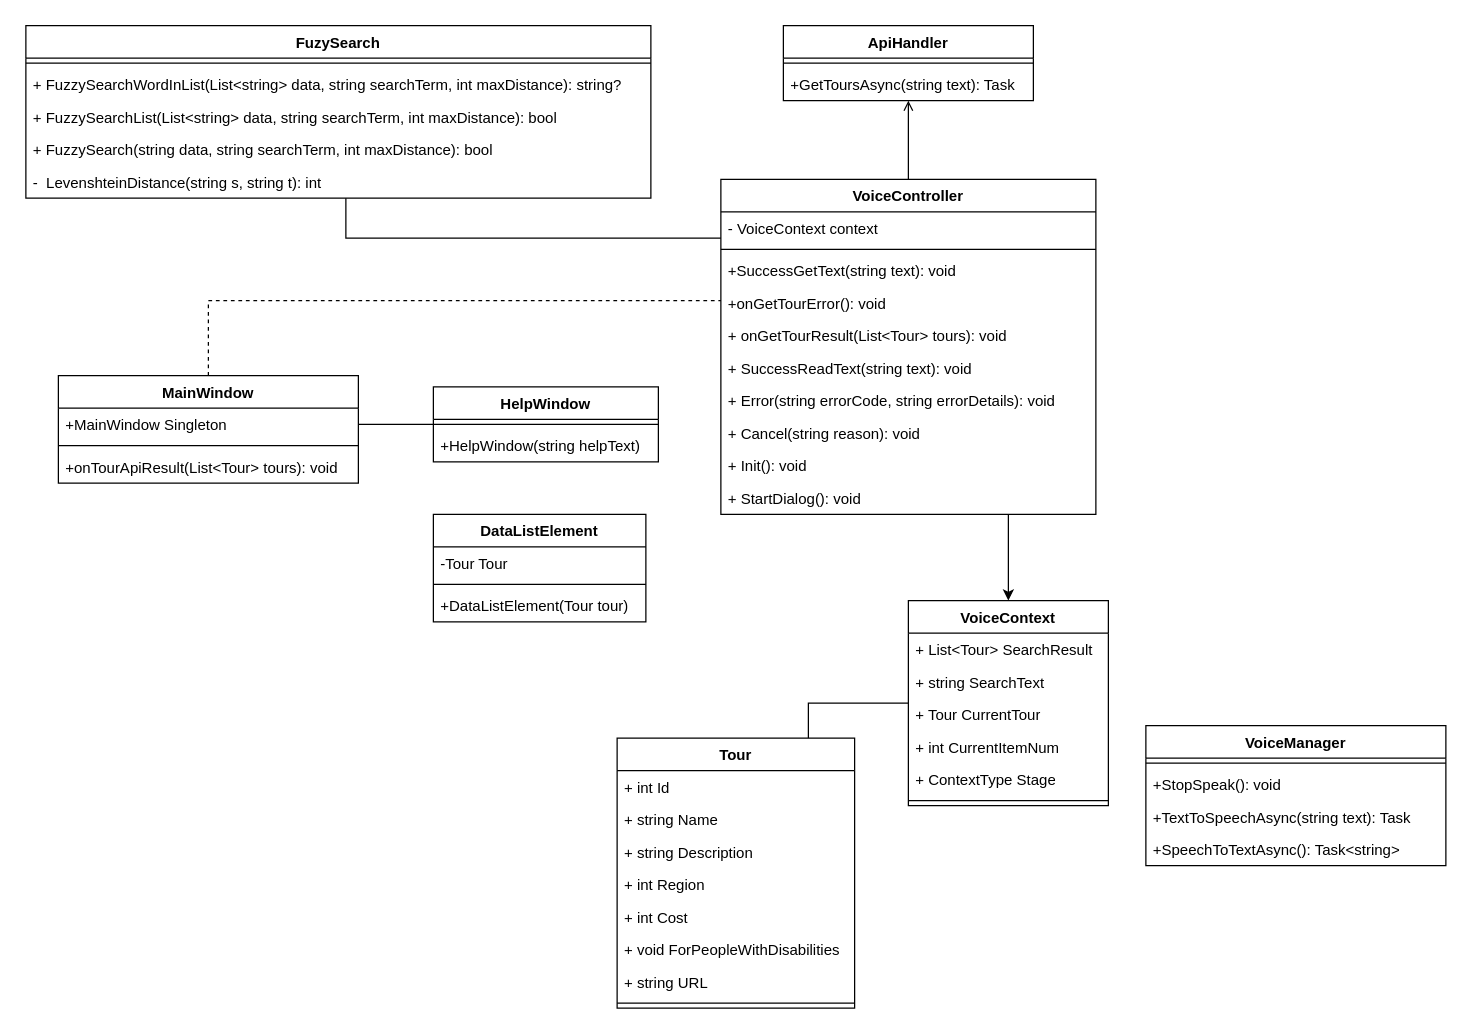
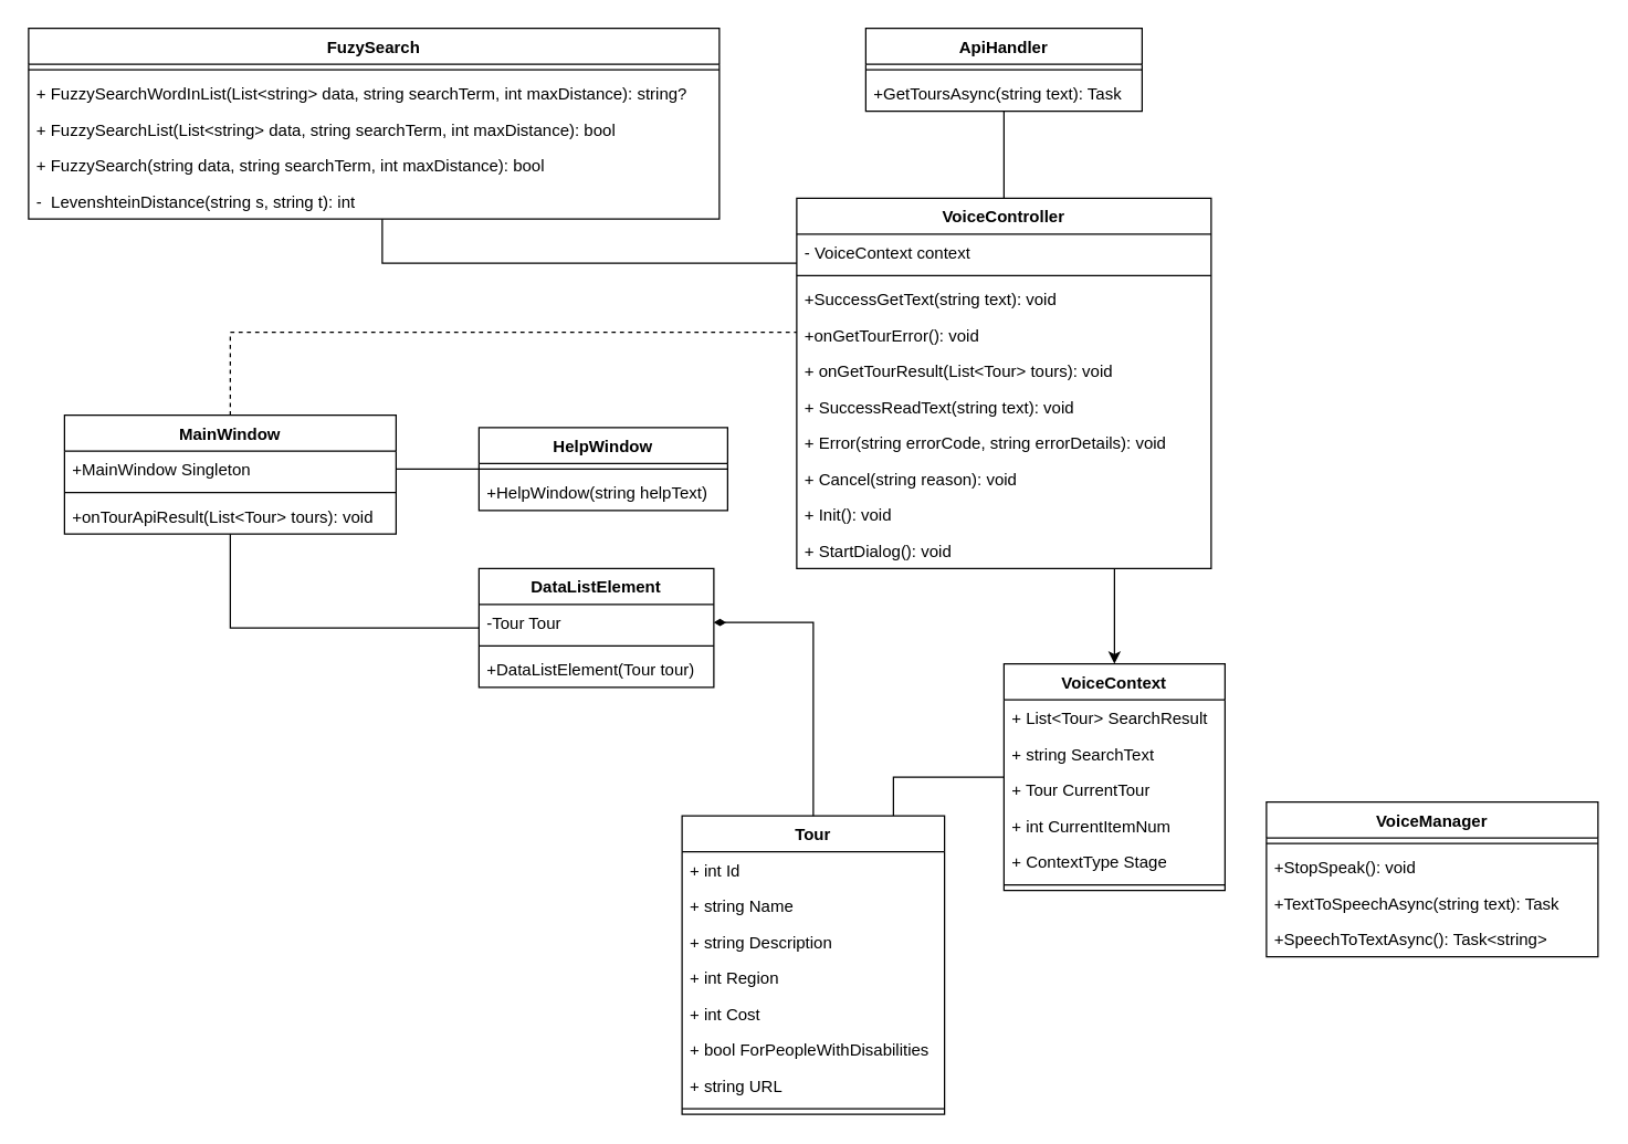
  <mxCell id="0" />
  <mxCell id="1" parent="0" />
  <mxCell id="2" style="edgeStyle=orthogonalEdgeStyle;rounded=0;orthogonalLoop=1;jettySize=auto;html=1;endArrow=none;startFill=0;dashed=1;" edge="1" parent="1" source="3" target="17"><mxGeometry relative="1" as="geometry"><Array as="points"><mxPoint x="166" y="240" /></Array></mxGeometry></mxCell>
  <mxCell id="3" value="MainWindow" style="swimlane;fontStyle=1;align=center;verticalAlign=top;childLayout=stackLayout;horizontal=1;startSize=26;horizontalStack=0;resizeParent=1;resizeParentMax=0;resizeLast=0;collapsible=1;marginBottom=0;whiteSpace=wrap;html=1;" vertex="1" parent="1"><mxGeometry x="46" y="300" width="240" height="86" as="geometry" /></mxCell>
  <mxCell id="4" value="+MainWindow Singleton" style="text;strokeColor=none;fillColor=none;align=left;verticalAlign=top;spacingLeft=4;spacingRight=4;overflow=hidden;rotatable=0;points=[[0,0.5],[1,0.5]];portConstraint=eastwest;whiteSpace=wrap;html=1;" vertex="1" parent="3"><mxGeometry y="26" width="240" height="26" as="geometry" /></mxCell>
  <mxCell id="5" value="" style="line;strokeWidth=1;fillColor=none;align=left;verticalAlign=middle;spacingTop=-1;spacingLeft=3;spacingRight=3;rotatable=0;labelPosition=right;points=[];portConstraint=eastwest;strokeColor=inherit;" vertex="1" parent="3"><mxGeometry y="52" width="240" height="8" as="geometry" /></mxCell>
  <mxCell id="6" value="+onTourApiResult(List&amp;lt;Tour&amp;gt; tours): void&amp;nbsp;" style="text;strokeColor=none;fillColor=none;align=left;verticalAlign=top;spacingLeft=4;spacingRight=4;overflow=hidden;rotatable=0;points=[[0,0.5],[1,0.5]];portConstraint=eastwest;whiteSpace=wrap;html=1;" vertex="1" parent="3"><mxGeometry y="60" width="240" height="26" as="geometry" /></mxCell>
  <mxCell id="7" value="HelpWindow" style="swimlane;fontStyle=1;align=center;verticalAlign=top;childLayout=stackLayout;horizontal=1;startSize=26;horizontalStack=0;resizeParent=1;resizeParentMax=0;resizeLast=0;collapsible=1;marginBottom=0;whiteSpace=wrap;html=1;" vertex="1" parent="1"><mxGeometry x="346" y="309" width="180" height="60" as="geometry" /></mxCell>
  <mxCell id="8" value="" style="line;strokeWidth=1;fillColor=none;align=left;verticalAlign=middle;spacingTop=-1;spacingLeft=3;spacingRight=3;rotatable=0;labelPosition=right;points=[];portConstraint=eastwest;strokeColor=inherit;" vertex="1" parent="7"><mxGeometry y="26" width="180" height="8" as="geometry" /></mxCell>
  <mxCell id="9" value="+HelpWindow(string helpText)" style="text;strokeColor=none;fillColor=none;align=left;verticalAlign=top;spacingLeft=4;spacingRight=4;overflow=hidden;rotatable=0;points=[[0,0.5],[1,0.5]];portConstraint=eastwest;whiteSpace=wrap;html=1;" vertex="1" parent="7"><mxGeometry y="34" width="180" height="26" as="geometry" /></mxCell>
  <mxCell id="10" value="VoiceManager" style="swimlane;fontStyle=1;align=center;verticalAlign=top;childLayout=stackLayout;horizontal=1;startSize=26;horizontalStack=0;resizeParent=1;resizeParentMax=0;resizeLast=0;collapsible=1;marginBottom=0;whiteSpace=wrap;html=1;" vertex="1" parent="1"><mxGeometry x="916" y="580" width="240" height="112" as="geometry" /></mxCell>
  <mxCell id="11" value="" style="line;strokeWidth=1;fillColor=none;align=left;verticalAlign=middle;spacingTop=-1;spacingLeft=3;spacingRight=3;rotatable=0;labelPosition=right;points=[];portConstraint=eastwest;strokeColor=inherit;" vertex="1" parent="10"><mxGeometry y="26" width="240" height="8" as="geometry" /></mxCell>
  <mxCell id="12" value="+StopSpeak(): void" style="text;strokeColor=none;fillColor=none;align=left;verticalAlign=top;spacingLeft=4;spacingRight=4;overflow=hidden;rotatable=0;points=[[0,0.5],[1,0.5]];portConstraint=eastwest;whiteSpace=wrap;html=1;" vertex="1" parent="10"><mxGeometry y="34" width="240" height="26" as="geometry" /></mxCell>
  <mxCell id="13" value="+TextToSpeechAsync(string text): Task&amp;nbsp;" style="text;strokeColor=none;fillColor=none;align=left;verticalAlign=top;spacingLeft=4;spacingRight=4;overflow=hidden;rotatable=0;points=[[0,0.5],[1,0.5]];portConstraint=eastwest;whiteSpace=wrap;html=1;" vertex="1" parent="10"><mxGeometry y="60" width="240" height="26" as="geometry" /></mxCell>
  <mxCell id="14" value="+SpeechToTextAsync(): Task&amp;lt;string&amp;gt;" style="text;strokeColor=none;fillColor=none;align=left;verticalAlign=top;spacingLeft=4;spacingRight=4;overflow=hidden;rotatable=0;points=[[0,0.5],[1,0.5]];portConstraint=eastwest;whiteSpace=wrap;html=1;" vertex="1" parent="10"><mxGeometry y="86" width="240" height="26" as="geometry" /></mxCell>
- <mxCell id="15" style="edgeStyle=orthogonalEdgeStyle;rounded=0;orthogonalLoop=1;jettySize=auto;html=1;endArrow=open;startFill=0;" edge="1" parent="1" source="17" target="36"><mxGeometry relative="1" as="geometry" /></mxCell>
+ <mxCell id="15" style="edgeStyle=orthogonalEdgeStyle;rounded=0;orthogonalLoop=1;jettySize=auto;html=1;endArrow=none;startFill=0;" edge="1" parent="1" source="17" target="36"><mxGeometry relative="1" as="geometry" /></mxCell>
  <mxCell id="16" style="edgeStyle=orthogonalEdgeStyle;rounded=0;orthogonalLoop=1;jettySize=auto;html=1;endArrow=none;startFill=0;" edge="1" parent="1" source="17" target="52"><mxGeometry relative="1" as="geometry"><Array as="points"><mxPoint x="276" y="190" /></Array></mxGeometry></mxCell>
  <mxCell id="17" value="VoiceController" style="swimlane;fontStyle=1;align=center;verticalAlign=top;childLayout=stackLayout;horizontal=1;startSize=26;horizontalStack=0;resizeParent=1;resizeParentMax=0;resizeLast=0;collapsible=1;marginBottom=0;whiteSpace=wrap;html=1;" vertex="1" parent="1"><mxGeometry x="576" y="143" width="300" height="268" as="geometry" /></mxCell>
  <mxCell id="18" value="- VoiceContext context" style="text;strokeColor=none;fillColor=none;align=left;verticalAlign=top;spacingLeft=4;spacingRight=4;overflow=hidden;rotatable=0;points=[[0,0.5],[1,0.5]];portConstraint=eastwest;whiteSpace=wrap;html=1;" vertex="1" parent="17"><mxGeometry y="26" width="300" height="26" as="geometry" /></mxCell>
  <mxCell id="19" value="" style="line;strokeWidth=1;fillColor=none;align=left;verticalAlign=middle;spacingTop=-1;spacingLeft=3;spacingRight=3;rotatable=0;labelPosition=right;points=[];portConstraint=eastwest;strokeColor=inherit;" vertex="1" parent="17"><mxGeometry y="52" width="300" height="8" as="geometry" /></mxCell>
  <mxCell id="20" value="+SuccessGetText(string text): void" style="text;strokeColor=none;fillColor=none;align=left;verticalAlign=top;spacingLeft=4;spacingRight=4;overflow=hidden;rotatable=0;points=[[0,0.5],[1,0.5]];portConstraint=eastwest;whiteSpace=wrap;html=1;" vertex="1" parent="17"><mxGeometry y="60" width="300" height="26" as="geometry" /></mxCell>
  <mxCell id="21" value="+onGetTourError(): void" style="text;strokeColor=none;fillColor=none;align=left;verticalAlign=top;spacingLeft=4;spacingRight=4;overflow=hidden;rotatable=0;points=[[0,0.5],[1,0.5]];portConstraint=eastwest;whiteSpace=wrap;html=1;" vertex="1" parent="17"><mxGeometry y="86" width="300" height="26" as="geometry" /></mxCell>
  <mxCell id="22" value="+&amp;nbsp;onGetTourResult(List&amp;lt;Tour&amp;gt; tours): void" style="text;strokeColor=none;fillColor=none;align=left;verticalAlign=top;spacingLeft=4;spacingRight=4;overflow=hidden;rotatable=0;points=[[0,0.5],[1,0.5]];portConstraint=eastwest;whiteSpace=wrap;html=1;" vertex="1" parent="17"><mxGeometry y="112" width="300" height="26" as="geometry" /></mxCell>
  <mxCell id="23" value="+&amp;nbsp;SuccessReadText(string text): void" style="text;strokeColor=none;fillColor=none;align=left;verticalAlign=top;spacingLeft=4;spacingRight=4;overflow=hidden;rotatable=0;points=[[0,0.5],[1,0.5]];portConstraint=eastwest;whiteSpace=wrap;html=1;" vertex="1" parent="17"><mxGeometry y="138" width="300" height="26" as="geometry" /></mxCell>
  <mxCell id="24" value="+&amp;nbsp;Error(string errorCode, string errorDetails): void" style="text;strokeColor=none;fillColor=none;align=left;verticalAlign=top;spacingLeft=4;spacingRight=4;overflow=hidden;rotatable=0;points=[[0,0.5],[1,0.5]];portConstraint=eastwest;whiteSpace=wrap;html=1;" vertex="1" parent="17"><mxGeometry y="164" width="300" height="26" as="geometry" /></mxCell>
  <mxCell id="25" value="+&amp;nbsp;Cancel(string reason): void" style="text;strokeColor=none;fillColor=none;align=left;verticalAlign=top;spacingLeft=4;spacingRight=4;overflow=hidden;rotatable=0;points=[[0,0.5],[1,0.5]];portConstraint=eastwest;whiteSpace=wrap;html=1;" vertex="1" parent="17"><mxGeometry y="190" width="300" height="26" as="geometry" /></mxCell>
  <mxCell id="26" value="+&amp;nbsp;Init(): void" style="text;strokeColor=none;fillColor=none;align=left;verticalAlign=top;spacingLeft=4;spacingRight=4;overflow=hidden;rotatable=0;points=[[0,0.5],[1,0.5]];portConstraint=eastwest;whiteSpace=wrap;html=1;" vertex="1" parent="17"><mxGeometry y="216" width="300" height="26" as="geometry" /></mxCell>
  <mxCell id="27" value="+&amp;nbsp;StartDialog(): void" style="text;strokeColor=none;fillColor=none;align=left;verticalAlign=top;spacingLeft=4;spacingRight=4;overflow=hidden;rotatable=0;points=[[0,0.5],[1,0.5]];portConstraint=eastwest;whiteSpace=wrap;html=1;" vertex="1" parent="17"><mxGeometry y="242" width="300" height="26" as="geometry" /></mxCell>
  <mxCell id="28" style="edgeStyle=orthogonalEdgeStyle;rounded=0;orthogonalLoop=1;jettySize=auto;html=1;endArrow=none;startFill=0;" edge="1" parent="1" source="29" target="43"><mxGeometry relative="1" as="geometry"><Array as="points"><mxPoint x="646" y="562" /></Array></mxGeometry></mxCell>
  <mxCell id="29" value="VoiceContext" style="swimlane;fontStyle=1;align=center;verticalAlign=top;childLayout=stackLayout;horizontal=1;startSize=26;horizontalStack=0;resizeParent=1;resizeParentMax=0;resizeLast=0;collapsible=1;marginBottom=0;whiteSpace=wrap;html=1;" vertex="1" parent="1"><mxGeometry x="726" y="480" width="160" height="164" as="geometry" /></mxCell>
  <mxCell id="30" value="+&amp;nbsp;List&amp;lt;Tour&amp;gt; SearchResult&amp;nbsp;" style="text;strokeColor=none;fillColor=none;align=left;verticalAlign=top;spacingLeft=4;spacingRight=4;overflow=hidden;rotatable=0;points=[[0,0.5],[1,0.5]];portConstraint=eastwest;whiteSpace=wrap;html=1;" vertex="1" parent="29"><mxGeometry y="26" width="160" height="26" as="geometry" /></mxCell>
  <mxCell id="31" value="+&amp;nbsp;string SearchText&amp;nbsp;" style="text;strokeColor=none;fillColor=none;align=left;verticalAlign=top;spacingLeft=4;spacingRight=4;overflow=hidden;rotatable=0;points=[[0,0.5],[1,0.5]];portConstraint=eastwest;whiteSpace=wrap;html=1;" vertex="1" parent="29"><mxGeometry y="52" width="160" height="26" as="geometry" /></mxCell>
  <mxCell id="32" value="+ Tour CurrentTour" style="text;strokeColor=none;fillColor=none;align=left;verticalAlign=top;spacingLeft=4;spacingRight=4;overflow=hidden;rotatable=0;points=[[0,0.5],[1,0.5]];portConstraint=eastwest;whiteSpace=wrap;html=1;" vertex="1" parent="29"><mxGeometry y="78" width="160" height="26" as="geometry" /></mxCell>
  <mxCell id="33" value="+&amp;nbsp;int CurrentItemNum" style="text;strokeColor=none;fillColor=none;align=left;verticalAlign=top;spacingLeft=4;spacingRight=4;overflow=hidden;rotatable=0;points=[[0,0.5],[1,0.5]];portConstraint=eastwest;whiteSpace=wrap;html=1;" vertex="1" parent="29"><mxGeometry y="104" width="160" height="26" as="geometry" /></mxCell>
  <mxCell id="34" value="+&amp;nbsp;ContextType Stage" style="text;strokeColor=none;fillColor=none;align=left;verticalAlign=top;spacingLeft=4;spacingRight=4;overflow=hidden;rotatable=0;points=[[0,0.5],[1,0.5]];portConstraint=eastwest;whiteSpace=wrap;html=1;" vertex="1" parent="29"><mxGeometry y="130" width="160" height="26" as="geometry" /></mxCell>
  <mxCell id="35" value="" style="line;strokeWidth=1;fillColor=none;align=left;verticalAlign=middle;spacingTop=-1;spacingLeft=3;spacingRight=3;rotatable=0;labelPosition=right;points=[];portConstraint=eastwest;strokeColor=inherit;" vertex="1" parent="29"><mxGeometry y="156" width="160" height="8" as="geometry" /></mxCell>
  <mxCell id="36" value="ApiHandler" style="swimlane;fontStyle=1;align=center;verticalAlign=top;childLayout=stackLayout;horizontal=1;startSize=26;horizontalStack=0;resizeParent=1;resizeParentMax=0;resizeLast=0;collapsible=1;marginBottom=0;whiteSpace=wrap;html=1;" vertex="1" parent="1"><mxGeometry x="626" y="20" width="200" height="60" as="geometry" /></mxCell>
  <mxCell id="37" value="" style="line;strokeWidth=1;fillColor=none;align=left;verticalAlign=middle;spacingTop=-1;spacingLeft=3;spacingRight=3;rotatable=0;labelPosition=right;points=[];portConstraint=eastwest;strokeColor=inherit;" vertex="1" parent="36"><mxGeometry y="26" width="200" height="8" as="geometry" /></mxCell>
  <mxCell id="38" value="+GetToursAsync(string text): Task&amp;nbsp;" style="text;strokeColor=none;fillColor=none;align=left;verticalAlign=top;spacingLeft=4;spacingRight=4;overflow=hidden;rotatable=0;points=[[0,0.5],[1,0.5]];portConstraint=eastwest;whiteSpace=wrap;html=1;" vertex="1" parent="36"><mxGeometry y="34" width="200" height="26" as="geometry" /></mxCell>
  <mxCell id="39" value="DataListElement" style="swimlane;fontStyle=1;align=center;verticalAlign=top;childLayout=stackLayout;horizontal=1;startSize=26;horizontalStack=0;resizeParent=1;resizeParentMax=0;resizeLast=0;collapsible=1;marginBottom=0;whiteSpace=wrap;html=1;" vertex="1" parent="1"><mxGeometry x="346" y="411" width="170" height="86" as="geometry" /></mxCell>
  <mxCell id="40" value="-Tour Tour&amp;nbsp;" style="text;strokeColor=none;fillColor=none;align=left;verticalAlign=top;spacingLeft=4;spacingRight=4;overflow=hidden;rotatable=0;points=[[0,0.5],[1,0.5]];portConstraint=eastwest;whiteSpace=wrap;html=1;" vertex="1" parent="39"><mxGeometry y="26" width="170" height="26" as="geometry" /></mxCell>
  <mxCell id="41" value="" style="line;strokeWidth=1;fillColor=none;align=left;verticalAlign=middle;spacingTop=-1;spacingLeft=3;spacingRight=3;rotatable=0;labelPosition=right;points=[];portConstraint=eastwest;strokeColor=inherit;" vertex="1" parent="39"><mxGeometry y="52" width="170" height="8" as="geometry" /></mxCell>
  <mxCell id="42" value="+DataListElement(Tour tour)" style="text;strokeColor=none;fillColor=none;align=left;verticalAlign=top;spacingLeft=4;spacingRight=4;overflow=hidden;rotatable=0;points=[[0,0.5],[1,0.5]];portConstraint=eastwest;whiteSpace=wrap;html=1;" vertex="1" parent="39"><mxGeometry y="60" width="170" height="26" as="geometry" /></mxCell>
  <mxCell id="43" value="Tour" style="swimlane;fontStyle=1;align=center;verticalAlign=top;childLayout=stackLayout;horizontal=1;startSize=26;horizontalStack=0;resizeParent=1;resizeParentMax=0;resizeLast=0;collapsible=1;marginBottom=0;whiteSpace=wrap;html=1;" vertex="1" parent="1"><mxGeometry x="493" y="590" width="190" height="216" as="geometry" /></mxCell>
  <mxCell id="44" value="+&amp;nbsp;int Id" style="text;strokeColor=none;fillColor=none;align=left;verticalAlign=top;spacingLeft=4;spacingRight=4;overflow=hidden;rotatable=0;points=[[0,0.5],[1,0.5]];portConstraint=eastwest;whiteSpace=wrap;html=1;" vertex="1" parent="43"><mxGeometry y="26" width="190" height="26" as="geometry" /></mxCell>
  <mxCell id="45" value="+ string Name" style="text;strokeColor=none;fillColor=none;align=left;verticalAlign=top;spacingLeft=4;spacingRight=4;overflow=hidden;rotatable=0;points=[[0,0.5],[1,0.5]];portConstraint=eastwest;whiteSpace=wrap;html=1;" vertex="1" parent="43"><mxGeometry y="52" width="190" height="26" as="geometry" /></mxCell>
  <mxCell id="46" value="+&amp;nbsp;string Description" style="text;strokeColor=none;fillColor=none;align=left;verticalAlign=top;spacingLeft=4;spacingRight=4;overflow=hidden;rotatable=0;points=[[0,0.5],[1,0.5]];portConstraint=eastwest;whiteSpace=wrap;html=1;" vertex="1" parent="43"><mxGeometry y="78" width="190" height="26" as="geometry" /></mxCell>
  <mxCell id="47" value="+&amp;nbsp;int Region" style="text;strokeColor=none;fillColor=none;align=left;verticalAlign=top;spacingLeft=4;spacingRight=4;overflow=hidden;rotatable=0;points=[[0,0.5],[1,0.5]];portConstraint=eastwest;whiteSpace=wrap;html=1;" vertex="1" parent="43"><mxGeometry y="104" width="190" height="26" as="geometry" /></mxCell>
  <mxCell id="48" value="+&amp;nbsp;int Cost" style="text;strokeColor=none;fillColor=none;align=left;verticalAlign=top;spacingLeft=4;spacingRight=4;overflow=hidden;rotatable=0;points=[[0,0.5],[1,0.5]];portConstraint=eastwest;whiteSpace=wrap;html=1;" vertex="1" parent="43"><mxGeometry y="130" width="190" height="26" as="geometry" /></mxCell>
- <mxCell id="49" value="+&amp;nbsp;void ForPeopleWithDisabilities" style="text;strokeColor=none;fillColor=none;align=left;verticalAlign=top;spacingLeft=4;spacingRight=4;overflow=hidden;rotatable=0;points=[[0,0.5],[1,0.5]];portConstraint=eastwest;whiteSpace=wrap;html=1;" vertex="1" parent="43"><mxGeometry y="156" width="190" height="26" as="geometry" /></mxCell>
+ <mxCell id="49" value="+&amp;nbsp;bool ForPeopleWithDisabilities" style="text;strokeColor=none;fillColor=none;align=left;verticalAlign=top;spacingLeft=4;spacingRight=4;overflow=hidden;rotatable=0;points=[[0,0.5],[1,0.5]];portConstraint=eastwest;whiteSpace=wrap;html=1;" vertex="1" parent="43"><mxGeometry y="156" width="190" height="26" as="geometry" /></mxCell>
  <mxCell id="50" value="+&amp;nbsp;string URL" style="text;strokeColor=none;fillColor=none;align=left;verticalAlign=top;spacingLeft=4;spacingRight=4;overflow=hidden;rotatable=0;points=[[0,0.5],[1,0.5]];portConstraint=eastwest;whiteSpace=wrap;html=1;" vertex="1" parent="43"><mxGeometry y="182" width="190" height="26" as="geometry" /></mxCell>
  <mxCell id="51" value="" style="line;strokeWidth=1;fillColor=none;align=left;verticalAlign=middle;spacingTop=-1;spacingLeft=3;spacingRight=3;rotatable=0;labelPosition=right;points=[];portConstraint=eastwest;strokeColor=inherit;" vertex="1" parent="43"><mxGeometry y="208" width="190" height="8" as="geometry" /></mxCell>
  <mxCell id="52" value="FuzySearch" style="swimlane;fontStyle=1;align=center;verticalAlign=top;childLayout=stackLayout;horizontal=1;startSize=26;horizontalStack=0;resizeParent=1;resizeParentMax=0;resizeLast=0;collapsible=1;marginBottom=0;whiteSpace=wrap;html=1;" vertex="1" parent="1"><mxGeometry x="20" y="20" width="500" height="138" as="geometry" /></mxCell>
  <mxCell id="53" value="" style="line;strokeWidth=1;fillColor=none;align=left;verticalAlign=middle;spacingTop=-1;spacingLeft=3;spacingRight=3;rotatable=0;labelPosition=right;points=[];portConstraint=eastwest;strokeColor=inherit;" vertex="1" parent="52"><mxGeometry y="26" width="500" height="8" as="geometry" /></mxCell>
  <mxCell id="54" value="+ FuzzySearchWordInList(List&amp;lt;string&amp;gt; data, string searchTerm, int maxDistance): string?" style="text;strokeColor=none;fillColor=none;align=left;verticalAlign=top;spacingLeft=4;spacingRight=4;overflow=hidden;rotatable=0;points=[[0,0.5],[1,0.5]];portConstraint=eastwest;whiteSpace=wrap;html=1;" vertex="1" parent="52"><mxGeometry y="34" width="500" height="26" as="geometry" /></mxCell>
  <mxCell id="55" value="+ FuzzySearchList(List&amp;lt;string&amp;gt; data, string searchTerm, int maxDistance): bool" style="text;strokeColor=none;fillColor=none;align=left;verticalAlign=top;spacingLeft=4;spacingRight=4;overflow=hidden;rotatable=0;points=[[0,0.5],[1,0.5]];portConstraint=eastwest;whiteSpace=wrap;html=1;" vertex="1" parent="52"><mxGeometry y="60" width="500" height="26" as="geometry" /></mxCell>
  <mxCell id="56" value="+ FuzzySearch(string data, string searchTerm, int maxDistance): bool&amp;nbsp;" style="text;strokeColor=none;fillColor=none;align=left;verticalAlign=top;spacingLeft=4;spacingRight=4;overflow=hidden;rotatable=0;points=[[0,0.5],[1,0.5]];portConstraint=eastwest;whiteSpace=wrap;html=1;" vertex="1" parent="52"><mxGeometry y="86" width="500" height="26" as="geometry" /></mxCell>
  <mxCell id="57" value="-&amp;nbsp; LevenshteinDistance(string s, string t): int" style="text;strokeColor=none;fillColor=none;align=left;verticalAlign=top;spacingLeft=4;spacingRight=4;overflow=hidden;rotatable=0;points=[[0,0.5],[1,0.5]];portConstraint=eastwest;whiteSpace=wrap;html=1;" vertex="1" parent="52"><mxGeometry y="112" width="500" height="26" as="geometry" /></mxCell>
  <mxCell id="58" style="edgeStyle=orthogonalEdgeStyle;rounded=0;orthogonalLoop=1;jettySize=auto;html=1;endArrow=none;startFill=0;" edge="1" parent="1" source="4" target="7"><mxGeometry relative="1" as="geometry" /></mxCell>
+ <mxCell id="59" style="edgeStyle=orthogonalEdgeStyle;rounded=0;orthogonalLoop=1;jettySize=auto;html=1;endArrow=none;startFill=0;" edge="1" parent="1" source="3" target="39"><mxGeometry relative="1" as="geometry"><Array as="points"><mxPoint x="166" y="454" /></Array></mxGeometry></mxCell>
+ <mxCell id="60" style="edgeStyle=orthogonalEdgeStyle;rounded=0;orthogonalLoop=1;jettySize=auto;html=1;endArrow=none;startFill=1;startArrow=diamondThin;" edge="1" parent="1" source="40" target="43"><mxGeometry relative="1" as="geometry" /></mxCell>
  <mxCell id="61" style="edgeStyle=orthogonalEdgeStyle;rounded=0;orthogonalLoop=1;jettySize=auto;html=1;endArrow=classic;startFill=0;" edge="1" parent="1" source="17" target="29"><mxGeometry relative="1" as="geometry"><Array as="points"><mxPoint x="806" y="430" /><mxPoint x="806" y="430" /></Array></mxGeometry></mxCell>
